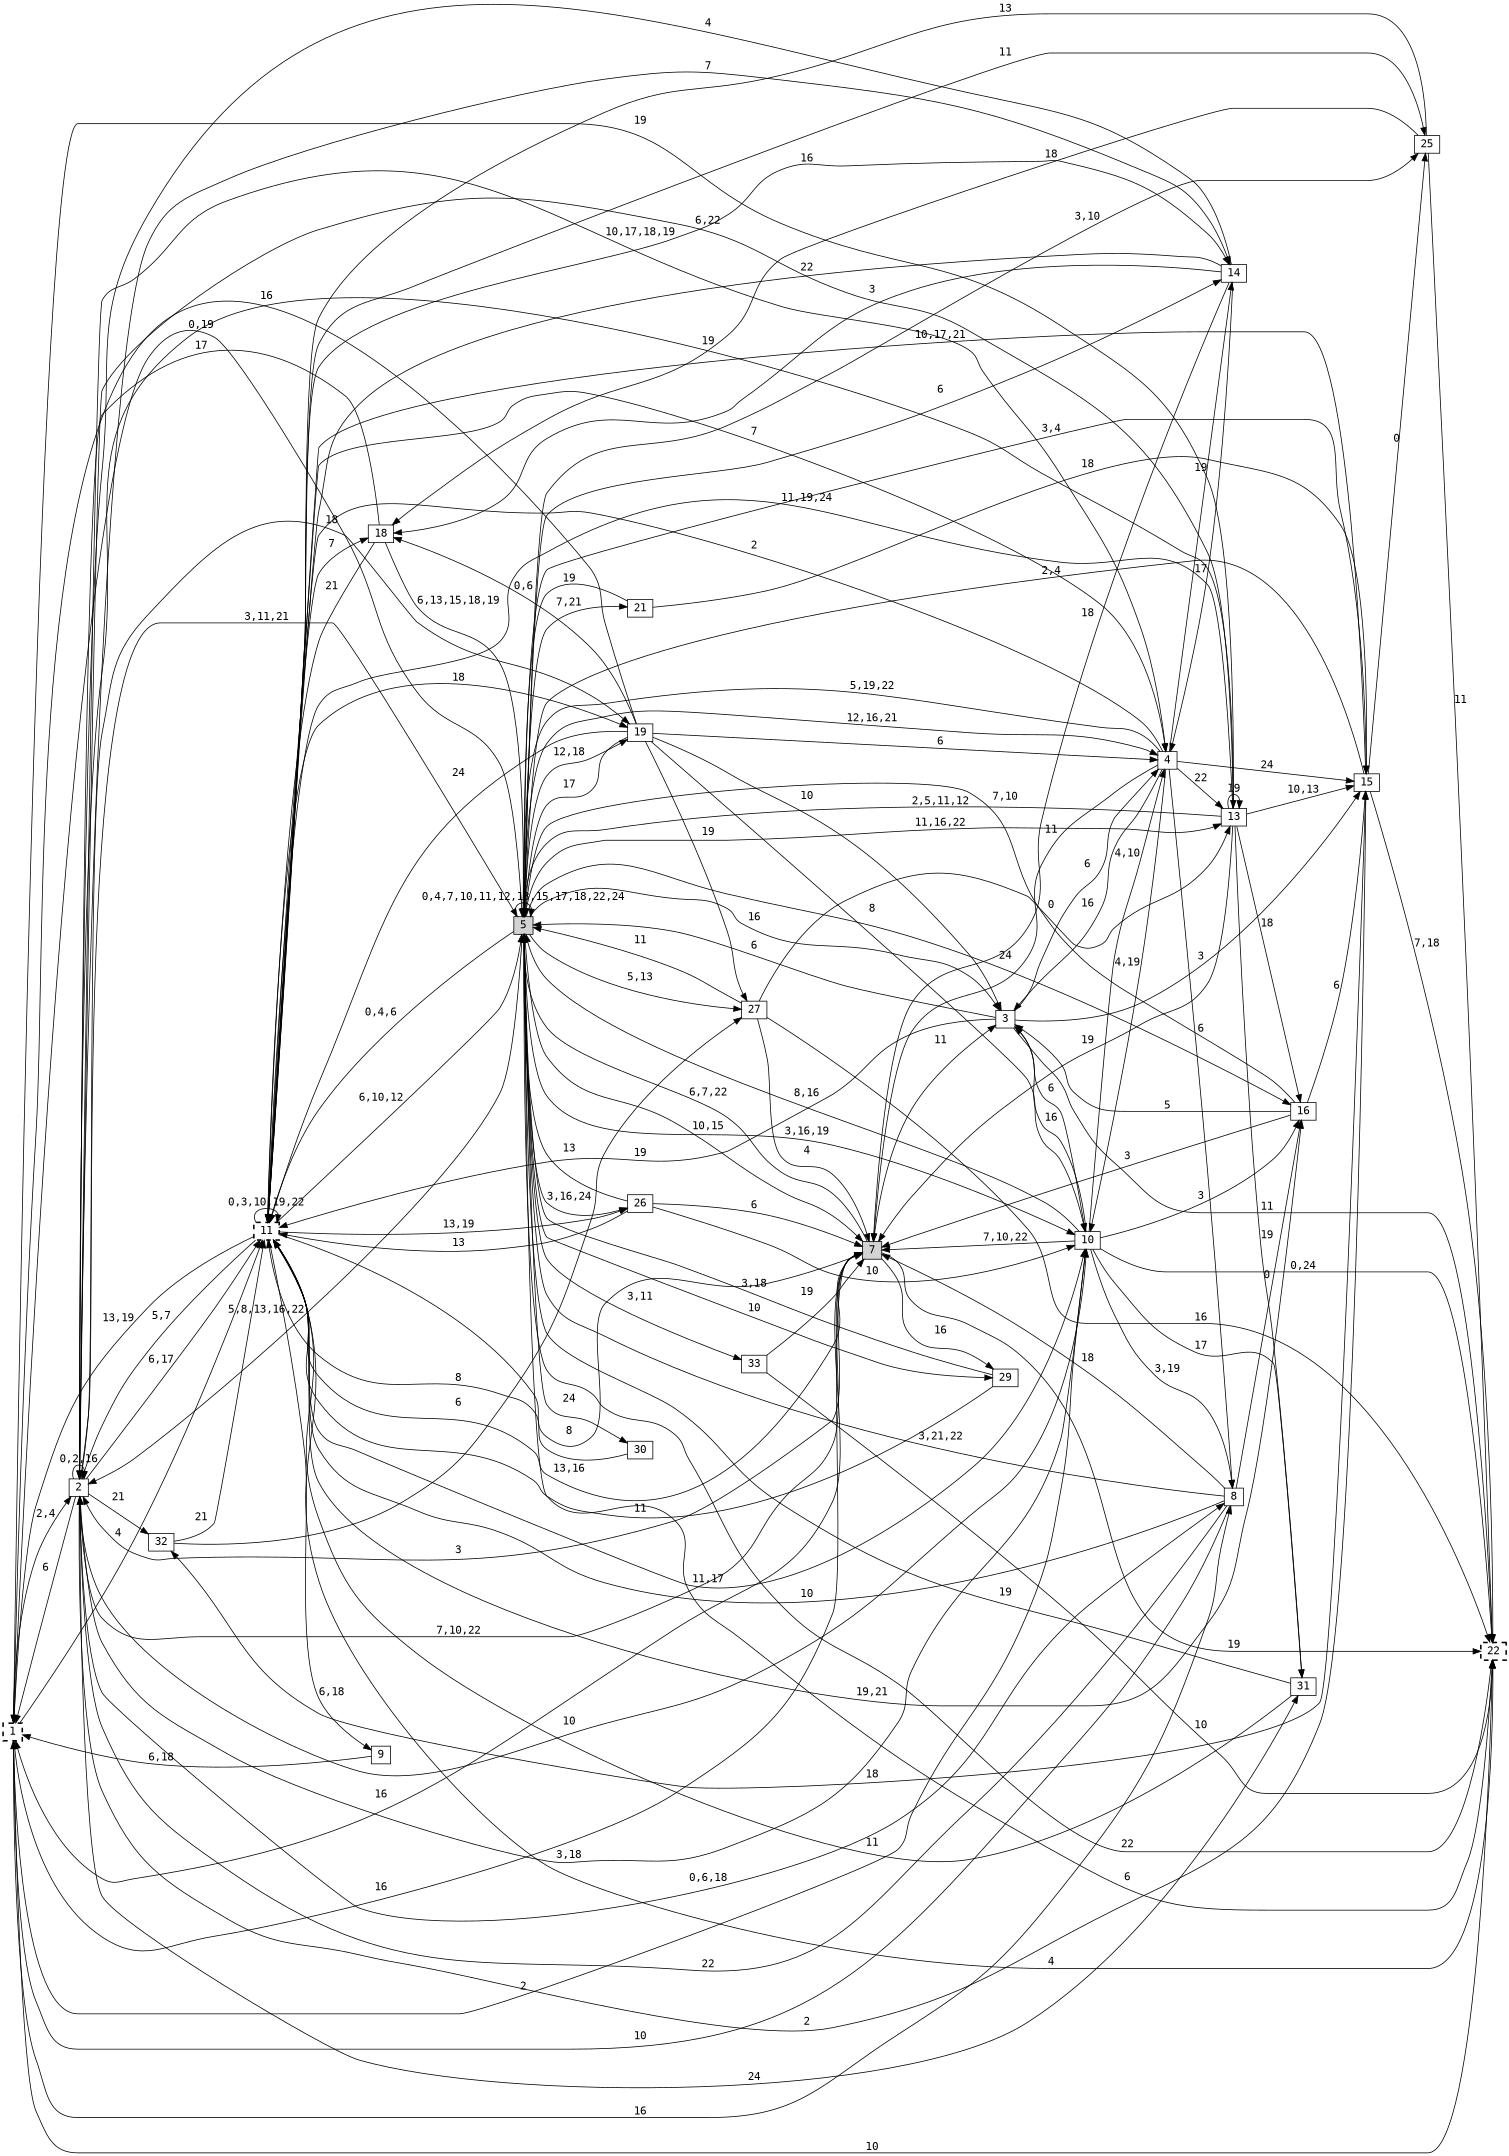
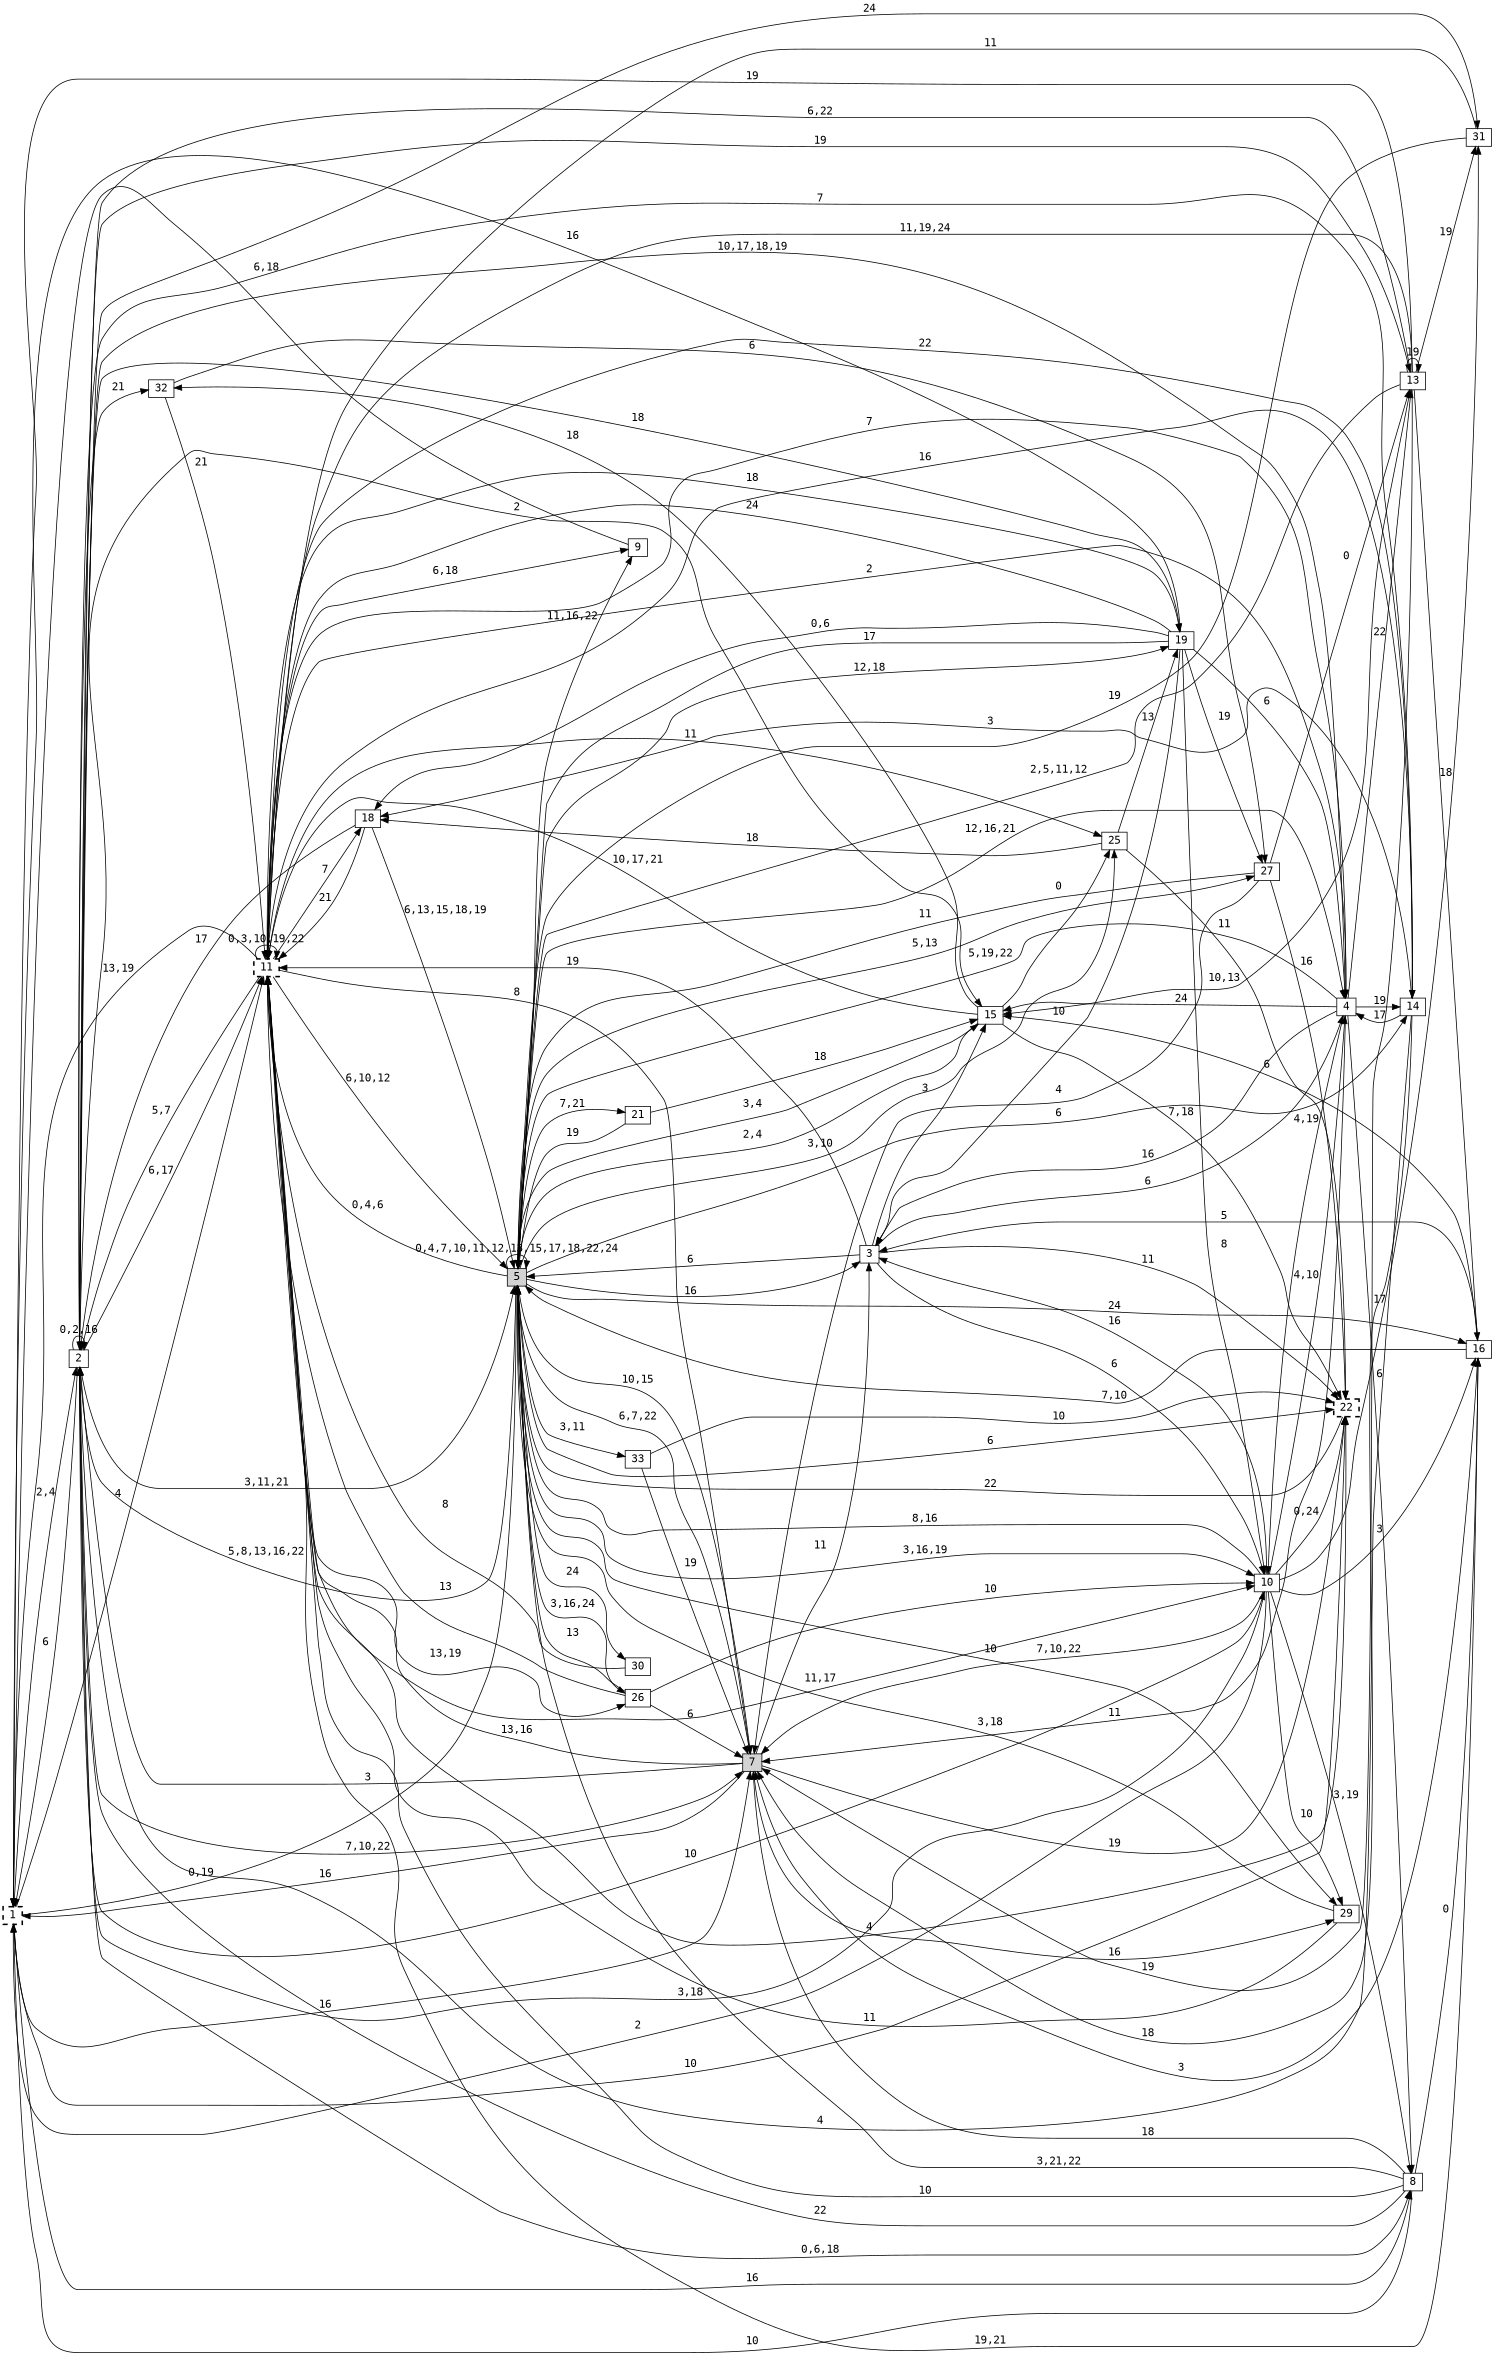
  digraph {
    fontname="DejaVu Sans Mono"
    rankdir=LR
    node [fontname="DejaVu Sans Mono" shape=box]
    edge [fontname="DejaVu Sans Mono"]
    n1 [height=0.1 label=1 style="bold,dashed" width=0.1]
    n2 [height=0.1 label=2 width=0.1]
    n3 [height=0.1 label=5 style=filled width=0.1]
    n4 [height=0.1 label=7 style=filled width=0.1]
    n5 [height=0.1 label=8 width=0.1]
    n6 [height=0.1 label=11 style="bold,dashed" width=0.1]
    n7 [height=0.1 label=22 style="bold,dashed" width=0.1]
    n8 [height=0.1 label=4 width=0.1]
    n9 [height=0.1 label=10 width=0.1]
    n10 [height=0.1 label=13 width=0.1]
    n11 [height=0.1 label=14 width=0.1]
    n12 [height=0.1 label=15 width=0.1]
    n13 [height=0.1 label=19 width=0.1]
    n14 [height=0.1 label=31 width=0.1]
    n15 [height=0.1 label=32 width=0.1]
    n16 [height=0.1 label=3 width=0.1]
    n17 [height=0.1 label=16 width=0.1]
    n18 [height=0.1 label=21 width=0.1]
    n19 [height=0.1 label=25 width=0.1]
    n20 [height=0.1 label=26 width=0.1]
    n21 [height=0.1 label=27 width=0.1]
    n22 [height=0.1 label=29 width=0.1]
    n23 [height=0.1 label=30 width=0.1]
    n24 [height=0.1 label=33 width=0.1]
    n25 [height=0.1 label=9 width=0.1]
    n26 [height=0.1 label=18 width=0.1]
    n1 -> n2 [label="2,4"]
    n1 -> n3 [label="0,19"]
    n1 -> n4 [label=16]
    n1 -> n5 [label=16]
    n1 -> n6 [label=4]
    n1 -> n7 [label=10]
    n2 -> n1 [label=6]
    n2 -> n2 [label="0,2,16"]
    n2 -> n3 [label="3,11,21"]
    n2 -> n4 [label="7,10,22"]
    n2 -> n5 [label="0,6,18"]
    n2 -> n6 [label="6,17"]
    n2 -> n8 [label="10,17,18,19"]
    n2 -> n9 [label=10]
    n2 -> n10 [label=19]
    n2 -> n11 [label=7]
    n2 -> n12 [label=2]
    n2 -> n13 [label=18]
    n2 -> n14 [label=24]
    n2 -> n15 [label=21]
    n3 -> n2 [label="5,8,13,16,22"]
    n3 -> n3 [label="0,4,7,10,11,12,13,15,17,18,22,24"]
    n3 -> n4 [label="10,15"]
    n3 -> n6 [label="0,4,6"]
    n3 -> n7 [label=6]
    n3 -> n8 [label="12,16,21"]
    n3 -> n9 [label="3,16,19"]
-   n3 -> n10 [label="11,16,22"]
+   n3 -> n25 [label="11,16,22"]
    n3 -> n11 [label=6]
    n3 -> n12 [label="3,4"]
    n3 -> n13 [label="12,18"]
    n3 -> n16 [label=16]
    n3 -> n17 [label=24]
    n3 -> n18 [label="7,21"]
    n3 -> n19 [label="3,10"]
    n3 -> n20 [label="3,16,24"]
    n3 -> n21 [label="5,13"]
    n3 -> n22 [label=10]
    n3 -> n23 [label=24]
    n3 -> n24 [label="3,11"]
    n4 -> n1 [label=16]
    n4 -> n2 [label=3]
    n4 -> n3 [label="6,7,22"]
    n4 -> n6 [label="13,16"]
    n4 -> n7 [label=19]
    n4 -> n16 [label=11]
    n4 -> n22 [label=16]
    n5 -> n1 [label=10]
    n5 -> n2 [label=22]
    n5 -> n3 [label="3,21,22"]
    n5 -> n4 [label=18]
    n5 -> n6 [label=10]
    n5 -> n17 [label=0]
    n6 -> n1 [label="13,19"]
    n6 -> n2 [label="5,7"]
    n6 -> n3 [label="6,10,12"]
    n6 -> n4 [label=8]
    n6 -> n6 [label="0,3,10,19,22"]
    n6 -> n7 [label=4]
    n6 -> n8 [label=7]
    n6 -> n9 [label="11,17"]
    n6 -> n11 [label=16]
    n6 -> n13 [label=18]
    n6 -> n17 [label="19,21"]
    n6 -> n19 [label=11]
    n6 -> n20 [label="13,19"]
    n6 -> n25 [label="6,18"]
    n6 -> n26 [label=7]
    n7 -> n3 [label=22]
    n8 -> n3 [label="5,19,22"]
    n8 -> n4 [label=11]
    n8 -> n5 [label=6]
    n8 -> n6 [label=2]
    n8 -> n9 [label="4,19"]
    n8 -> n10 [label=22]
    n8 -> n11 [label=19]
    n8 -> n12 [label=24]
    n8 -> n16 [label=16]
    n9 -> n1 [label=2]
    n9 -> n2 [label="3,18"]
    n9 -> n3 [label="8,16"]
    n9 -> n4 [label="7,10,22"]
    n9 -> n5 [label="3,19"]
    n9 -> n7 [label="0,24"]
    n9 -> n8 [label="4,10"]
    n9 -> n14 [label=17]
    n9 -> n16 [label=16]
    n9 -> n17 [label=3]
+   n9 -> n22 [label=10]
    n10 -> n1 [label=19]
    n10 -> n2 [label="6,22"]
    n10 -> n3 [label="2,5,11,12"]
    n10 -> n4 [label=19]
    n10 -> n6 [label="11,19,24"]
    n10 -> n10 [label=19]
    n10 -> n12 [label="10,13"]
    n10 -> n14 [label=19]
    n10 -> n17 [label=18]
    n11 -> n2 [label=4]
    n11 -> n4 [label=18]
    n11 -> n6 [label=22]
    n11 -> n8 [label=17]
    n11 -> n26 [label=3]
    n12 -> n3 [label="2,4"]
    n12 -> n6 [label="10,17,21"]
    n12 -> n7 [label="7,18"]
    n12 -> n15 [label=18]
    n12 -> n19 [label=0]
    n13 -> n1 [label=16]
    n13 -> n3 [label=17]
    n13 -> n6 [label=24]
    n13 -> n8 [label=6]
    n13 -> n9 [label=8]
    n13 -> n16 [label=10]
    n13 -> n21 [label=19]
    n13 -> n26 [label="0,6"]
    n14 -> n3 [label=19]
    n14 -> n6 [label=11]
    n15 -> n6 [label=21]
    n15 -> n21 [label=6]
    n16 -> n3 [label=6]
    n16 -> n6 [label=19]
    n16 -> n7 [label=11]
    n16 -> n8 [label=6]
    n16 -> n9 [label=6]
    n16 -> n12 [label=3]
    n17 -> n3 [label="7,10"]
    n17 -> n4 [label=3]
    n17 -> n12 [label=6]
    n17 -> n16 [label=5]
    n18 -> n3 [label=19]
    n18 -> n12 [label=18]
-   n19 -> n6 [label=13]
+   n19 -> n13 [label=13]
    n19 -> n7 [label=11]
    n19 -> n26 [label=18]
    n20 -> n3 [label=13]
    n20 -> n4 [label=6]
    n20 -> n6 [label=13]
    n20 -> n9 [label=10]
    n21 -> n3 [label=11]
    n21 -> n4 [label=4]
    n21 -> n7 [label=16]
    n21 -> n10 [label=0]
    n22 -> n3 [label="3,18"]
    n22 -> n6 [label=11]
    n23 -> n6 [label=8]
    n24 -> n4 [label=19]
    n24 -> n7 [label=10]
    n25 -> n1 [label="6,18"]
    n26 -> n2 [label=17]
    n26 -> n3 [label="6,13,15,18,19"]
    n26 -> n6 [label=21]
  }
